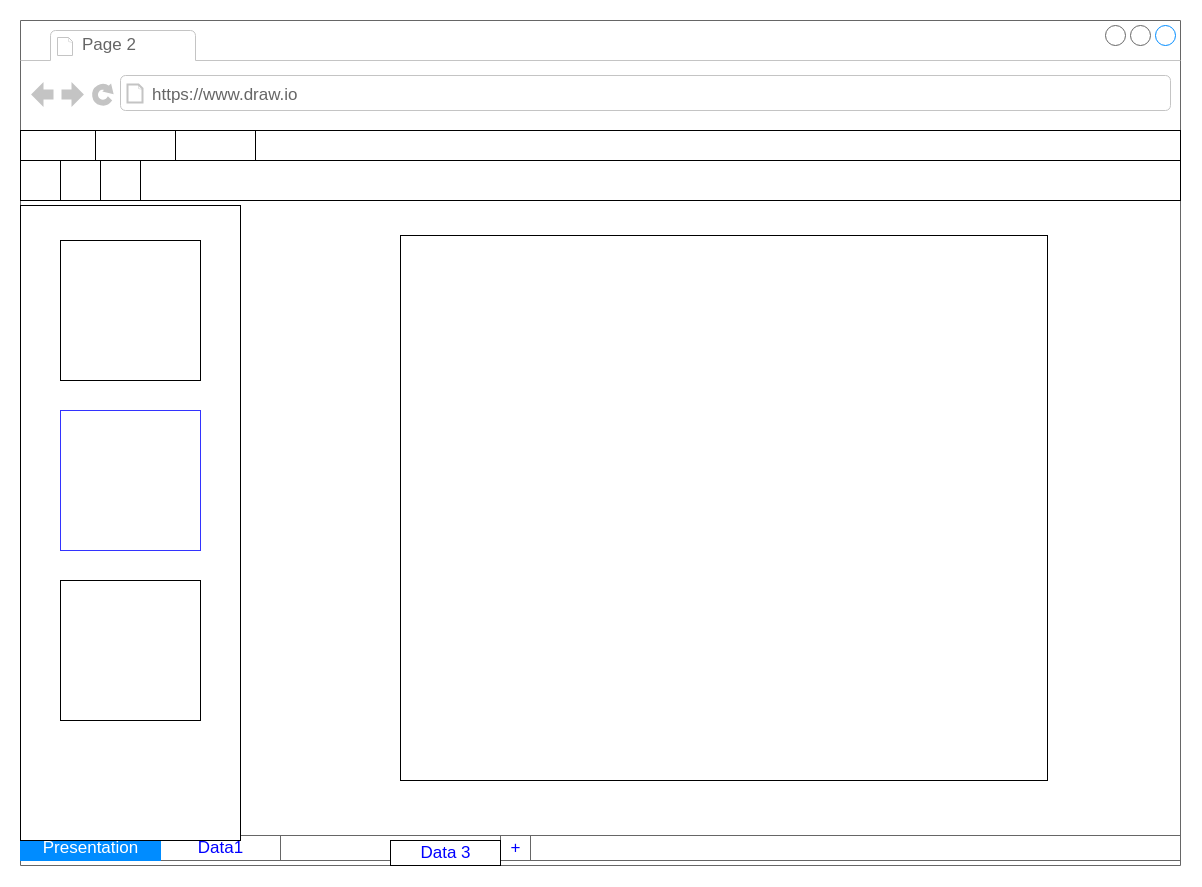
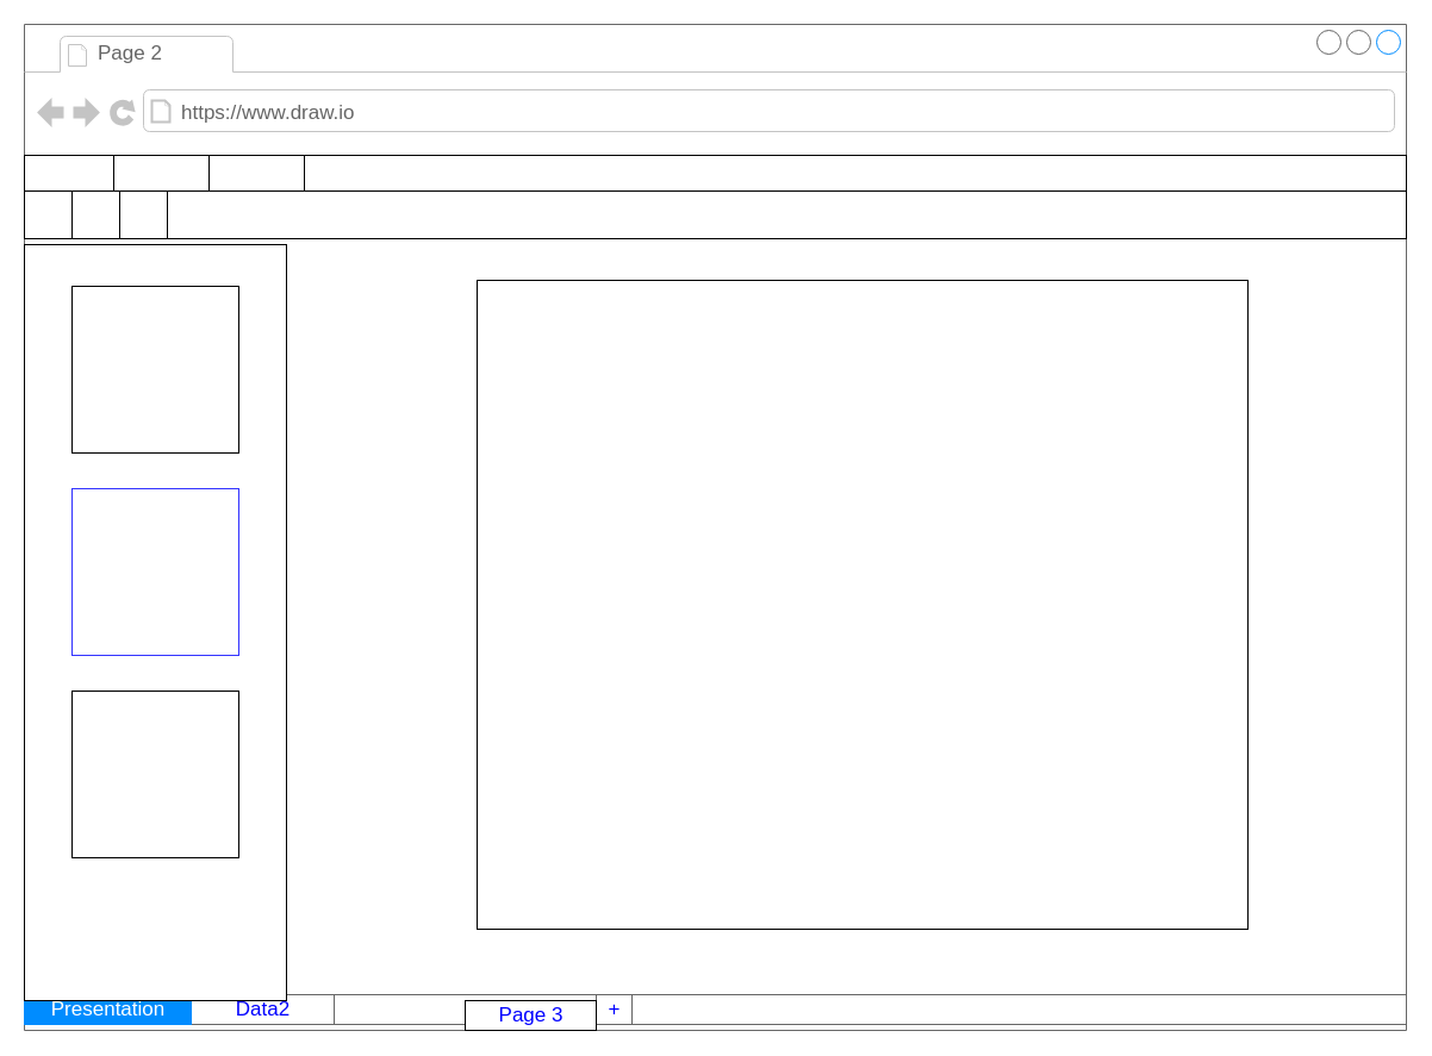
  <mxCell id="0" />
  <mxCell id="1" parent="0" />
  <mxCell id="2" value="" style="strokeWidth=1;shadow=0;dashed=0;align=center;html=1;shape=mxgraph.mockup.containers.browserWindow;rSize=0;strokeColor=#666666;strokeColor2=#008cff;strokeColor3=#c4c4c4;mainText=,;recursiveResize=0;" vertex="1" parent="1"><mxGeometry x="20" y="20" width="1160" height="845" as="geometry" /></mxCell>
  <mxCell id="3" value="Page 2" style="strokeWidth=1;shadow=0;dashed=0;align=center;html=1;shape=mxgraph.mockup.containers.anchor;fontSize=17;fontColor=#666666;align=left;" vertex="1" parent="2"><mxGeometry x="60" y="12" width="110" height="26" as="geometry" /></mxCell>
  <mxCell id="4" value="https://www.draw.io" style="strokeWidth=1;shadow=0;dashed=0;align=center;html=1;shape=mxgraph.mockup.containers.anchor;rSize=0;fontSize=17;fontColor=#666666;align=left;" vertex="1" parent="2"><mxGeometry x="130" y="60" width="340" height="30" as="geometry" /></mxCell>
  <mxCell id="5" value="" style="rounded=0;whiteSpace=wrap;html=1;" vertex="1" parent="2"><mxGeometry y="110" width="1160" height="30" as="geometry" /></mxCell>
  <mxCell id="6" value="" style="rounded=0;whiteSpace=wrap;html=1;" vertex="1" parent="2"><mxGeometry y="140" width="1160" height="40" as="geometry" /></mxCell>
  <mxCell id="7" value="" style="rounded=0;whiteSpace=wrap;html=1;" vertex="1" parent="2"><mxGeometry y="110" width="80" height="30" as="geometry" /></mxCell>
  <mxCell id="8" value="" style="rounded=0;whiteSpace=wrap;html=1;" vertex="1" parent="2"><mxGeometry x="75" y="110" width="80" height="30" as="geometry" /></mxCell>
  <mxCell id="9" value="" style="rounded=0;whiteSpace=wrap;html=1;" vertex="1" parent="2"><mxGeometry x="155" y="110" width="80" height="30" as="geometry" /></mxCell>
  <mxCell id="10" value="" style="rounded=0;whiteSpace=wrap;html=1;" vertex="1" parent="2"><mxGeometry y="140" width="40" height="40" as="geometry" /></mxCell>
  <mxCell id="11" value="" style="rounded=0;whiteSpace=wrap;html=1;" vertex="1" parent="2"><mxGeometry x="40" y="140" width="40" height="40" as="geometry" /></mxCell>
  <mxCell id="12" value="" style="rounded=0;whiteSpace=wrap;html=1;" vertex="1" parent="2"><mxGeometry x="80" y="140" width="40" height="40" as="geometry" /></mxCell>
  <mxCell id="13" value="" style="strokeWidth=1;shadow=0;dashed=0;align=center;html=1;shape=mxgraph.mockup.text.rrect;rSize=0;strokeColor=#666666;" vertex="1" parent="2"><mxGeometry y="815" width="1160" height="25" as="geometry" /></mxCell>
- <mxCell id="14" value="Data1" style="strokeColor=inherit;fillColor=inherit;gradientColor=inherit;strokeWidth=1;shadow=0;dashed=0;align=center;html=1;shape=mxgraph.mockup.text.rrect;rSize=0;fontSize=17;fontColor=#0000ff;" vertex="1" parent="13"><mxGeometry x="140" width="120" height="25" as="geometry" /></mxCell>
+ <mxCell id="14" value="Data2" style="strokeColor=inherit;fillColor=inherit;gradientColor=inherit;strokeWidth=1;shadow=0;dashed=0;align=center;html=1;shape=mxgraph.mockup.text.rrect;rSize=0;fontSize=17;fontColor=#0000ff;" vertex="1" parent="13"><mxGeometry x="140" width="120" height="25" as="geometry" /></mxCell>
  <mxCell id="15" value="Presentation" style="strokeWidth=1;shadow=0;dashed=0;align=center;html=1;shape=mxgraph.mockup.text.rrect;rSize=0;fontSize=17;fontColor=#ffffff;fillColor=#008cff;strokeColor=#008cff;" vertex="1" parent="13"><mxGeometry width="140" height="25" as="geometry" /></mxCell>
  <mxCell id="16" value="+" style="strokeColor=inherit;fillColor=inherit;gradientColor=inherit;strokeWidth=1;shadow=0;dashed=0;align=center;html=1;shape=mxgraph.mockup.text.rrect;rSize=0;fontSize=17;fontColor=#0000ff;" vertex="1" parent="13"><mxGeometry x="480" width="30" height="25" as="geometry" /></mxCell>
  <mxCell id="17" value="" style="rounded=0;whiteSpace=wrap;html=1;" vertex="1" parent="2"><mxGeometry x="380" y="215" width="647" height="545" as="geometry" /></mxCell>
  <mxCell id="18" value="" style="rounded=0;whiteSpace=wrap;html=1;" vertex="1" parent="1"><mxGeometry x="20" y="205" width="220" height="635" as="geometry" /></mxCell>
  <mxCell id="19" value="" style="whiteSpace=wrap;html=1;aspect=fixed;" vertex="1" parent="1"><mxGeometry x="60" y="240" width="140" height="140" as="geometry" /></mxCell>
  <mxCell id="20" value="" style="whiteSpace=wrap;html=1;aspect=fixed;strokeColor=#3333FF;" vertex="1" parent="1"><mxGeometry x="60" y="410" width="140" height="140" as="geometry" /></mxCell>
  <mxCell id="21" value="" style="whiteSpace=wrap;html=1;aspect=fixed;" vertex="1" parent="1"><mxGeometry x="60" y="580" width="140" height="140" as="geometry" /></mxCell>
- <mxCell id="22" value="Data 3" style="strokeColor=inherit;fillColor=inherit;gradientColor=inherit;strokeWidth=1;shadow=0;dashed=0;align=center;html=1;shape=mxgraph.mockup.text.rrect;rSize=0;fontSize=17;fontColor=#0000ff;" vertex="1" parent="1"><mxGeometry x="390" y="840" width="110" height="25" as="geometry" /></mxCell>
+ <mxCell id="22" value="Page 3" style="strokeColor=inherit;fillColor=inherit;gradientColor=inherit;strokeWidth=1;shadow=0;dashed=0;align=center;html=1;shape=mxgraph.mockup.text.rrect;rSize=0;fontSize=17;fontColor=#0000ff;" vertex="1" parent="1"><mxGeometry x="390" y="840" width="110" height="25" as="geometry" /></mxCell>
